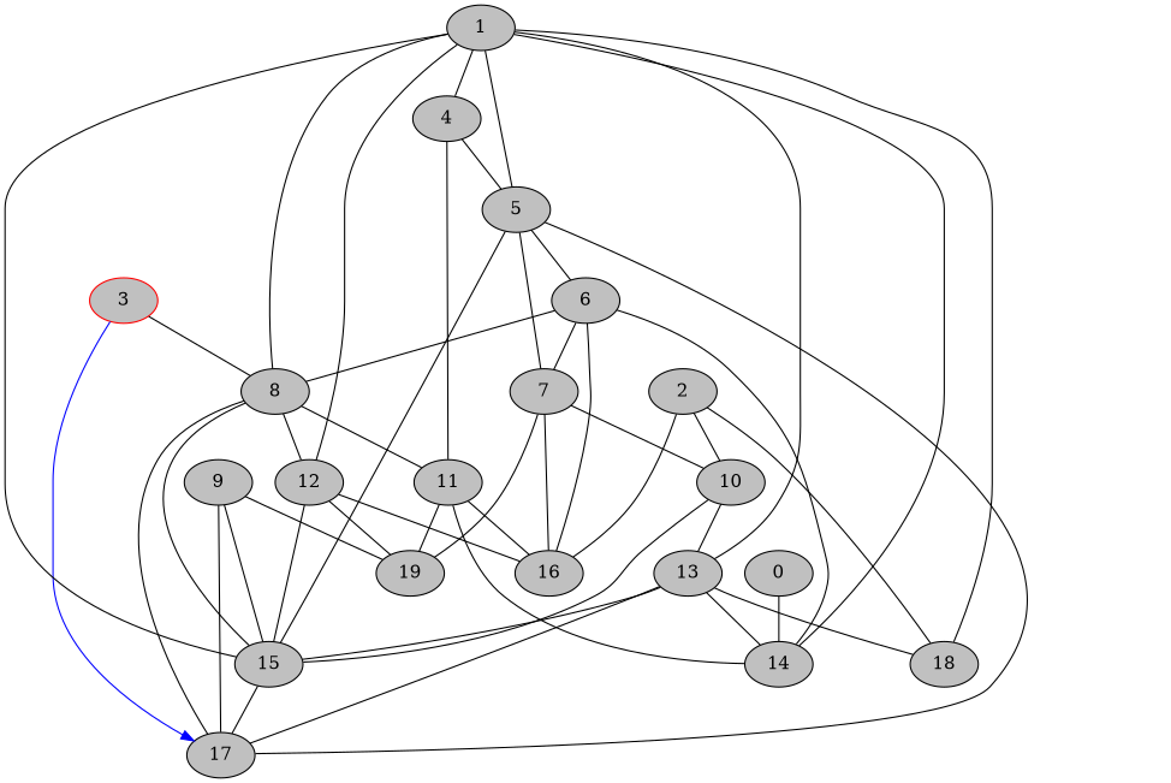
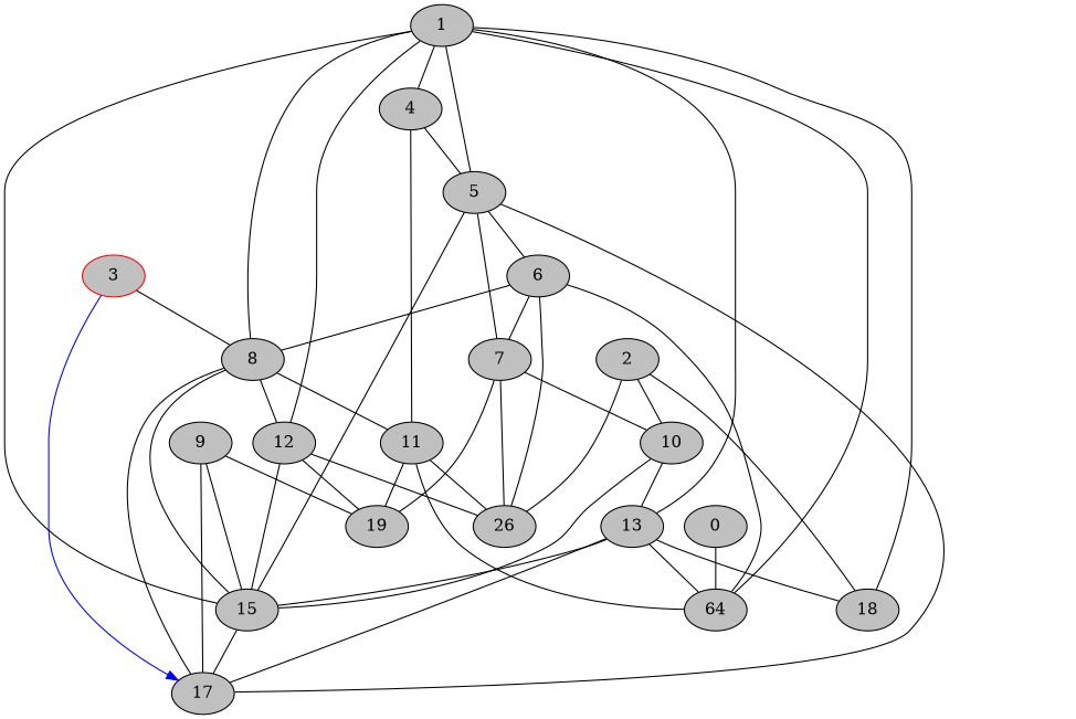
  digraph {
    node [fillcolor=gray style=filled]
    edge [dir=none]
    0
-   14
+   14 [label=64]
    3 [color=red]
    8
    17
    4
    5
    11
    1
    12
    13
    15
    18
    6
    7
-   16
+   16 [label=26]
    19
    2
    10
    9
    0 -> 14
    3 -> 8
    3 -> 17 [color=blue dir=forward]
    8 -> 17
    8 -> 11
    8 -> 12
    8 -> 15
    4 -> 5
    4 -> 11
    5 -> 17
    5 -> 15
    5 -> 6
    5 -> 7
    11 -> 14
    11 -> 16
    11 -> 19
    1 -> 14
    1 -> 8
    1 -> 4
    1 -> 5
    1 -> 12
    1 -> 13
    1 -> 15
    1 -> 18
    12 -> 15
    12 -> 16
    12 -> 19
    13 -> 14
    13 -> 17
    13 -> 15
    13 -> 18
    15 -> 17
    6 -> 14
    6 -> 8
    6 -> 7
    6 -> 16
    7 -> 16
    7 -> 19
    7 -> 10
    2 -> 18
    2 -> 16
    2 -> 10
    10 -> 13
    10 -> 15
    9 -> 17
    9 -> 15
    9 -> 19
  }
